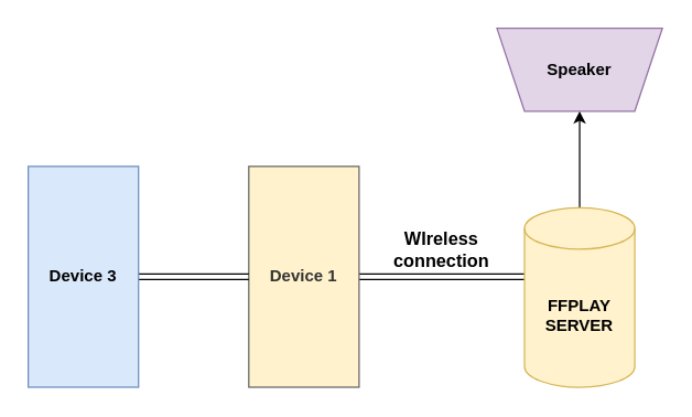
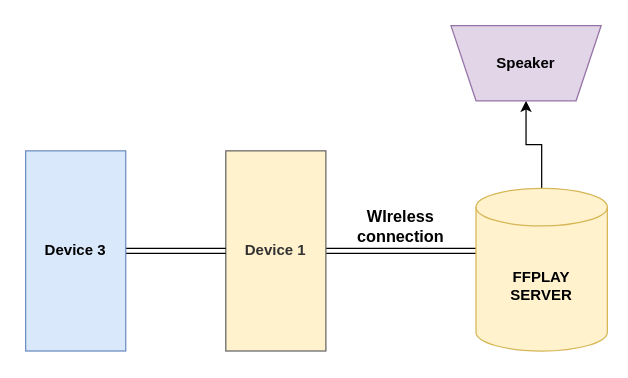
  <mxCell id="0" />
  <mxCell id="1" parent="0" />
  <mxCell id="2" style="edgeStyle=orthogonalEdgeStyle;shape=link;rounded=0;orthogonalLoop=1;jettySize=auto;html=1;exitX=0.5;exitY=0;exitDx=0;exitDy=0;entryX=0.025;entryY=0.385;entryDx=0;entryDy=0;entryPerimeter=0;" edge="1" parent="1" source="3" target="7"><mxGeometry relative="1" as="geometry" /></mxCell>
  <mxCell id="3" value="&lt;b&gt;Device 1&lt;/b&gt;" style="rounded=0;whiteSpace=wrap;html=1;direction=south;fillColor=#fff2cc;strokeColor=#666666;fontColor=#333333;" vertex="1" parent="1"><mxGeometry x="180" y="120" width="80" height="160" as="geometry" /></mxCell>
  <mxCell id="4" style="edgeStyle=orthogonalEdgeStyle;shape=link;rounded=0;orthogonalLoop=1;jettySize=auto;html=1;exitX=0.5;exitY=0;exitDx=0;exitDy=0;entryX=0.5;entryY=1;entryDx=0;entryDy=0;" edge="1" parent="1" source="5" target="3"><mxGeometry relative="1" as="geometry" /></mxCell>
  <mxCell id="5" value="&lt;b&gt;Device 3&lt;/b&gt;" style="rounded=0;whiteSpace=wrap;html=1;direction=south;fillColor=#dae8fc;strokeColor=#6c8ebf;" vertex="1" parent="1"><mxGeometry x="20" y="120" width="80" height="160" as="geometry" /></mxCell>
  <mxCell id="6" style="edgeStyle=orthogonalEdgeStyle;rounded=0;orthogonalLoop=1;jettySize=auto;html=1;exitX=0.5;exitY=0;exitDx=0;exitDy=0;exitPerimeter=0;entryX=0.5;entryY=0;entryDx=0;entryDy=0;" edge="1" parent="1" source="7" target="8"><mxGeometry relative="1" as="geometry" /></mxCell>
- <mxCell id="7" value="&lt;b&gt;FFPLAY&lt;br&gt;SERVER&lt;/b&gt;" style="shape=cylinder3;whiteSpace=wrap;html=1;boundedLbl=1;backgroundOutline=1;size=15;fillColor=#fff2cc;strokeColor=#d6b656;" vertex="1" parent="1"><mxGeometry x="380" y="150" width="80" height="130" as="geometry" /></mxCell>
+ <mxCell id="7" value="&lt;b&gt;FFPLAY&lt;br&gt;SERVER&lt;/b&gt;" style="shape=cylinder3;whiteSpace=wrap;html=1;boundedLbl=1;backgroundOutline=1;size=15;fillColor=#fff2cc;strokeColor=#d6b656;" vertex="1" parent="1"><mxGeometry x="380" y="150" width="105" height="130" as="geometry" /></mxCell>
  <mxCell id="8" value="&lt;b&gt;Speaker&lt;/b&gt;" style="shape=trapezoid;perimeter=trapezoidPerimeter;whiteSpace=wrap;html=1;fixedSize=1;direction=west;fillColor=#e1d5e7;strokeColor=#9673a6;" vertex="1" parent="1"><mxGeometry x="360" y="20" width="120" height="60" as="geometry" /></mxCell>
  <mxCell id="9" value="&lt;b&gt;&lt;font style=&quot;font-size: 13px&quot;&gt;WIreless connection&lt;/font&gt;&lt;/b&gt;" style="text;html=1;strokeColor=none;fillColor=none;align=center;verticalAlign=middle;whiteSpace=wrap;rounded=0;" vertex="1" parent="1"><mxGeometry x="300" y="170" width="40" height="20" as="geometry" /></mxCell>
